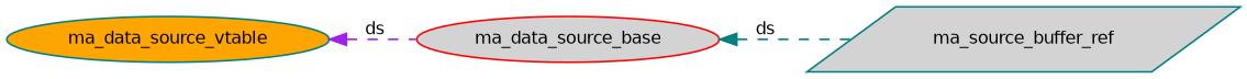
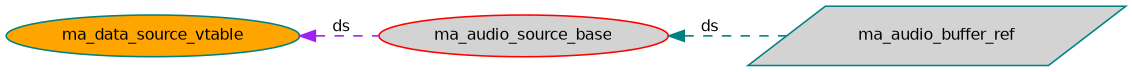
  digraph {
    rankdir=LR
    node [color=teal fillcolor=lightgrey fontname=Helvetica fontsize=10 shape=ellipse style=filled]
    edge [dir=back fontname=Helvetica fontsize=10 labelfontname=Helvetica labelfontsize=10 style=dashed]
-   n1 [fontcolor=black height=0.2 label=ma_source_buffer_ref shape=parallelogram width=0.4]
-   n2 [color=red height=0.2 label=ma_data_source_base width=0.4]
+   n1 [fontcolor=black height=0.2 label=ma_audio_buffer_ref shape=parallelogram width=0.4]
+   n2 [color=red height=0.2 label=ma_audio_source_base width=0.4]
    n3 [fillcolor=orange height=0.2 label=ma_data_source_vtable width=0.4]
    n2 -> n1 [color=teal label=" ds"]
    n3 -> n2 [color=purple label=" ds"]
  }
